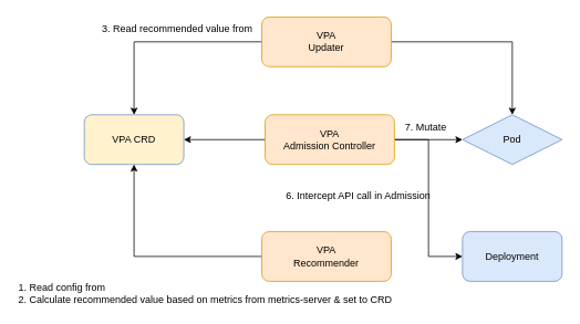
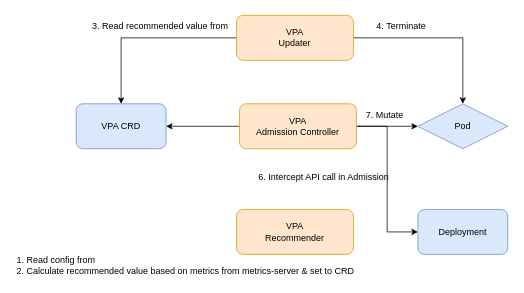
  <mxCell id="0" />
  <mxCell id="1" parent="0" />
- <mxCell id="2" value="VPA CRD" style="rounded=1;whiteSpace=wrap;html=1;fillColor=#fff2cc;strokeColor=#6c8ebf;" vertex="1" parent="1"><mxGeometry x="101" y="138" width="120" height="60" as="geometry" /></mxCell>
+ <mxCell id="2" value="VPA CRD" style="rounded=1;whiteSpace=wrap;html=1;fillColor=#dae8fc;strokeColor=#6c8ebf;" vertex="1" parent="1"><mxGeometry x="101" y="138" width="120" height="60" as="geometry" /></mxCell>
  <mxCell id="3" style="edgeStyle=orthogonalEdgeStyle;rounded=0;orthogonalLoop=1;jettySize=auto;html=1;entryX=0.5;entryY=0;entryDx=0;entryDy=0;" edge="1" parent="1" source="5" target="12"><mxGeometry relative="1" as="geometry" /></mxCell>
  <mxCell id="4" style="edgeStyle=orthogonalEdgeStyle;rounded=0;orthogonalLoop=1;jettySize=auto;html=1;" edge="1" parent="1" source="5" target="2"><mxGeometry relative="1" as="geometry" /></mxCell>
  <mxCell id="5" value="VPA&lt;br&gt;Updater" style="rounded=1;whiteSpace=wrap;html=1;fillColor=#ffe6cc;strokeColor=#d79b00;" vertex="1" parent="1"><mxGeometry x="315" y="20" width="156" height="60" as="geometry" /></mxCell>
  <mxCell id="6" style="edgeStyle=orthogonalEdgeStyle;rounded=0;orthogonalLoop=1;jettySize=auto;html=1;entryX=0;entryY=0.5;entryDx=0;entryDy=0;" edge="1" parent="1" source="9" target="13"><mxGeometry relative="1" as="geometry" /></mxCell>
  <mxCell id="7" style="edgeStyle=orthogonalEdgeStyle;rounded=0;orthogonalLoop=1;jettySize=auto;html=1;" edge="1" parent="1" source="9" target="2"><mxGeometry relative="1" as="geometry" /></mxCell>
  <mxCell id="8" style="edgeStyle=orthogonalEdgeStyle;rounded=0;orthogonalLoop=1;jettySize=auto;html=1;" edge="1" parent="1" source="9" target="12"><mxGeometry relative="1" as="geometry" /></mxCell>
  <mxCell id="9" value="VPA &lt;br&gt;Admission Controller" style="rounded=1;whiteSpace=wrap;html=1;fillColor=#ffe6cc;strokeColor=#d79b00;" vertex="1" parent="1"><mxGeometry x="319" y="138" width="156" height="60" as="geometry" /></mxCell>
- <mxCell id="10" style="edgeStyle=orthogonalEdgeStyle;rounded=0;orthogonalLoop=1;jettySize=auto;html=1;entryX=0.5;entryY=1;entryDx=0;entryDy=0;" edge="1" parent="1" source="11" target="2"><mxGeometry relative="1" as="geometry" /></mxCell>
  <mxCell id="11" value="VPA&lt;br&gt;Recommender" style="rounded=1;whiteSpace=wrap;html=1;fillColor=#ffe6cc;strokeColor=#d79b00;" vertex="1" parent="1"><mxGeometry x="315" y="279" width="156" height="60" as="geometry" /></mxCell>
  <mxCell id="12" value="Pod" style="rhombus;whiteSpace=wrap;html=1;fillColor=#dae8fc;strokeColor=#6c8ebf;" vertex="1" parent="1"><mxGeometry x="557" y="138" width="120" height="60" as="geometry" /></mxCell>
  <mxCell id="13" value="Deployment" style="rounded=1;whiteSpace=wrap;html=1;fillColor=#dae8fc;strokeColor=#6c8ebf;" vertex="1" parent="1"><mxGeometry x="557" y="279" width="120" height="60" as="geometry" /></mxCell>
  <mxCell id="14" value="1. Read config from&lt;br&gt;2. Calculate recommended value based on metrics from metrics-server &amp;amp; set to CRD" style="text;html=1;align=left;verticalAlign=middle;whiteSpace=wrap;rounded=0;" vertex="1" parent="1"><mxGeometry x="20" y="339" width="467.5" height="30" as="geometry" /></mxCell>
  <mxCell id="15" value="3. Read recommended value from" style="text;html=1;align=center;verticalAlign=middle;whiteSpace=wrap;rounded=0;" vertex="1" parent="1"><mxGeometry x="112" y="20" width="203" height="30" as="geometry" /></mxCell>
+ <mxCell id="16" value="4. Terminate" style="text;html=1;align=center;verticalAlign=middle;whiteSpace=wrap;rounded=0;" vertex="1" parent="1"><mxGeometry x="471" y="20" width="128" height="30" as="geometry" /></mxCell>
  <mxCell id="17" value="6. Intercept API call in Admission" style="text;html=1;align=center;verticalAlign=middle;whiteSpace=wrap;rounded=0;" vertex="1" parent="1"><mxGeometry x="336" y="221" width="191" height="30" as="geometry" /></mxCell>
  <mxCell id="18" value="7. Mutate" style="text;html=1;align=center;verticalAlign=middle;whiteSpace=wrap;rounded=0;" vertex="1" parent="1"><mxGeometry x="483" y="138" width="60" height="30" as="geometry" /></mxCell>
